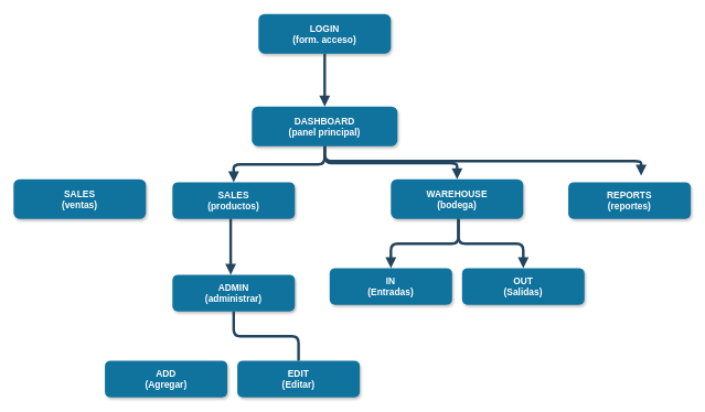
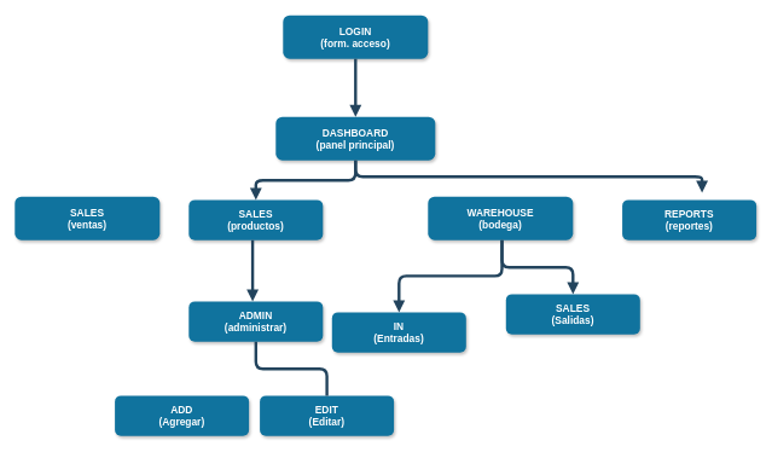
  <mxCell id="0" />
  <mxCell id="1" parent="0" />
  <mxCell id="2" value="LOGIN&#10;(form. acceso)" style="rounded=1;fillColor=#10739E;strokeColor=none;shadow=1;gradientColor=none;fontStyle=1;fontColor=#FFFFFF;fontSize=14;" parent="1" vertex="1"><mxGeometry x="390" y="20.5" width="200" height="60" as="geometry" /></mxCell>
  <mxCell id="3" value="DASHBOARD&#10;(panel principal)" style="rounded=1;fillColor=#10739E;strokeColor=none;shadow=1;gradientColor=none;fontStyle=1;fontColor=#FFFFFF;fontSize=14;" parent="1" vertex="1"><mxGeometry x="380" y="160.5" width="220" height="60" as="geometry" /></mxCell>
  <mxCell id="4" value="SALES&#10;(ventas)" style="rounded=1;fillColor=#10739E;strokeColor=none;shadow=1;gradientColor=none;fontStyle=1;fontColor=#FFFFFF;fontSize=14;" parent="1" vertex="1"><mxGeometry x="20" y="270.5" width="200" height="60" as="geometry" /></mxCell>
  <mxCell id="5" value="SALES&#10;(productos)" style="rounded=1;fillColor=#10739E;strokeColor=none;shadow=1;gradientColor=none;fontStyle=1;fontColor=#FFFFFF;fontSize=14;" parent="1" vertex="1"><mxGeometry x="260" y="275" width="185" height="55.5" as="geometry" /></mxCell>
  <mxCell id="6" value="WAREHOUSE&#10;(bodega)" style="rounded=1;fillColor=#10739E;strokeColor=none;shadow=1;gradientColor=none;fontStyle=1;fontColor=#FFFFFF;fontSize=14;" parent="1" vertex="1"><mxGeometry x="590" y="270.5" width="200" height="60" as="geometry" /></mxCell>
  <mxCell id="7" value="" style="edgeStyle=elbowEdgeStyle;elbow=vertical;strokeWidth=4;endArrow=block;endFill=1;fontStyle=1;strokeColor=#23445D;" parent="1" source="2" target="3" edge="1"><mxGeometry x="22" y="165.5" width="100" height="100" as="geometry"><mxPoint x="-260" y="80.5" as="sourcePoint" /><mxPoint x="-160" y="-19.5" as="targetPoint" /></mxGeometry></mxCell>
  <mxCell id="8" value="" style="edgeStyle=elbowEdgeStyle;elbow=vertical;strokeWidth=4;endArrow=block;endFill=1;fontStyle=1;strokeColor=#23445D;" parent="1" source="3" target="5" edge="1"><mxGeometry x="22" y="165.5" width="100" height="100" as="geometry"><mxPoint x="-260" y="80.5" as="sourcePoint" /><mxPoint x="-160" y="-19.5" as="targetPoint" /></mxGeometry></mxCell>
- <mxCell id="9" value="" style="edgeStyle=elbowEdgeStyle;elbow=vertical;strokeWidth=4;endArrow=block;endFill=1;fontStyle=1;strokeColor=#23445D;" parent="1" source="3" target="6" edge="1"><mxGeometry x="22" y="165.5" width="100" height="100" as="geometry"><mxPoint x="-260" y="80.5" as="sourcePoint" /><mxPoint x="-160" y="-19.5" as="targetPoint" /></mxGeometry></mxCell>
  <mxCell id="10" value="" style="edgeStyle=elbowEdgeStyle;elbow=vertical;strokeWidth=4;endArrow=block;endFill=1;fontStyle=1;strokeColor=#23445D;" parent="1" edge="1"><mxGeometry x="-120" y="181" width="100" height="100" as="geometry"><mxPoint x="348" y="330.5" as="sourcePoint" /><mxPoint x="348" y="415" as="targetPoint" /><Array as="points"><mxPoint x="518" y="386" /></Array></mxGeometry></mxCell>
  <mxCell id="11" value="REPORTS&#10;(reportes)" style="rounded=1;fillColor=#10739E;strokeColor=none;shadow=1;gradientColor=none;fontStyle=1;fontColor=#FFFFFF;fontSize=14;" vertex="1" parent="1"><mxGeometry x="858" y="275" width="185" height="55.5" as="geometry" /></mxCell>
  <mxCell id="12" value="" style="edgeStyle=elbowEdgeStyle;elbow=vertical;strokeWidth=4;endArrow=block;endFill=1;fontStyle=1;strokeColor=#23445D;exitX=0.5;exitY=1;exitDx=0;exitDy=0;" edge="1" parent="1" source="3"><mxGeometry x="32" y="175.5" width="100" height="100" as="geometry"><mxPoint x="500" y="230.5" as="sourcePoint" /><mxPoint x="968" y="265" as="targetPoint" /></mxGeometry></mxCell>
  <mxCell id="13" value="ADMIN&#10;(administrar)" style="rounded=1;fillColor=#10739E;strokeColor=none;shadow=1;gradientColor=none;fontStyle=1;fontColor=#FFFFFF;fontSize=14;" vertex="1" parent="1"><mxGeometry x="260" y="415" width="185" height="55.5" as="geometry" /></mxCell>
  <mxCell id="14" value="ADD&#10;(Agregar)" style="rounded=1;fillColor=#10739E;strokeColor=none;shadow=1;gradientColor=none;fontStyle=1;fontColor=#FFFFFF;fontSize=14;" vertex="1" parent="1"><mxGeometry x="158" y="545" width="185" height="55.5" as="geometry" /></mxCell>
  <mxCell id="15" value="EDIT&#10;(Editar)" style="rounded=1;fillColor=#10739E;strokeColor=none;shadow=1;gradientColor=none;fontStyle=1;fontColor=#FFFFFF;fontSize=14;" vertex="1" parent="1"><mxGeometry x="358" y="545" width="185" height="55.5" as="geometry" /></mxCell>
  <mxCell id="16" value="" style="edgeStyle=elbowEdgeStyle;elbow=vertical;strokeWidth=4;endArrow=none;endFill=1;fontStyle=1;strokeColor=#23445D;entryX=0.5;entryY=0;entryDx=0;entryDy=0;exitX=0.5;exitY=1;exitDx=0;exitDy=0;" edge="1" parent="1" source="13" target="15"><mxGeometry x="-100.5" y="425.5" width="100" height="100" as="geometry"><mxPoint x="367.5" y="480.5" as="sourcePoint" /><mxPoint x="230" y="535" as="targetPoint" /></mxGeometry></mxCell>
- <mxCell id="17" value="IN&#10;(Entradas)" style="rounded=1;fillColor=#10739E;strokeColor=none;shadow=1;gradientColor=none;fontStyle=1;fontColor=#FFFFFF;fontSize=14;" vertex="1" parent="1"><mxGeometry x="497.5" y="405" width="185" height="55.5" as="geometry" /></mxCell>
- <mxCell id="18" value="OUT&#10;(Salidas)" style="rounded=1;fillColor=#10739E;strokeColor=none;shadow=1;gradientColor=none;fontStyle=1;fontColor=#FFFFFF;fontSize=14;" vertex="1" parent="1"><mxGeometry x="697.5" y="405" width="185" height="55.5" as="geometry" /></mxCell>
+ <mxCell id="17" value="IN&#10;(Entradas)" style="rounded=1;fillColor=#10739E;strokeColor=none;shadow=1;gradientColor=none;fontStyle=1;fontColor=#FFFFFF;fontSize=14;" vertex="1" parent="1"><mxGeometry x="457.5" y="430" width="185" height="55.5" as="geometry" /></mxCell>
+ <mxCell id="18" value="SALES&#10;(Salidas)" style="rounded=1;fillColor=#10739E;strokeColor=none;shadow=1;gradientColor=none;fontStyle=1;fontColor=#FFFFFF;fontSize=14;" vertex="1" parent="1"><mxGeometry x="697.5" y="405" width="185" height="55.5" as="geometry" /></mxCell>
  <mxCell id="19" value="" style="edgeStyle=elbowEdgeStyle;elbow=vertical;strokeWidth=4;endArrow=block;endFill=1;fontStyle=1;strokeColor=#23445D;entryX=0.5;entryY=0;entryDx=0;entryDy=0;exitX=0.5;exitY=1;exitDx=0;exitDy=0;" edge="1" target="18" parent="1"><mxGeometry x="239" y="285.5" width="100" height="100" as="geometry"><mxPoint x="692" y="330.5" as="sourcePoint" /><mxPoint x="569.5" y="395" as="targetPoint" /></mxGeometry></mxCell>
  <mxCell id="20" value="" style="edgeStyle=elbowEdgeStyle;elbow=vertical;strokeWidth=4;endArrow=block;endFill=1;fontStyle=1;strokeColor=#23445D;entryX=0.5;entryY=0;entryDx=0;entryDy=0;exitX=0.5;exitY=1;exitDx=0;exitDy=0;" edge="1" target="17" parent="1"><mxGeometry x="229" y="275.5" width="100" height="100" as="geometry"><mxPoint x="692" y="330.5" as="sourcePoint" /><mxPoint x="559.5" y="385" as="targetPoint" /></mxGeometry></mxCell>
